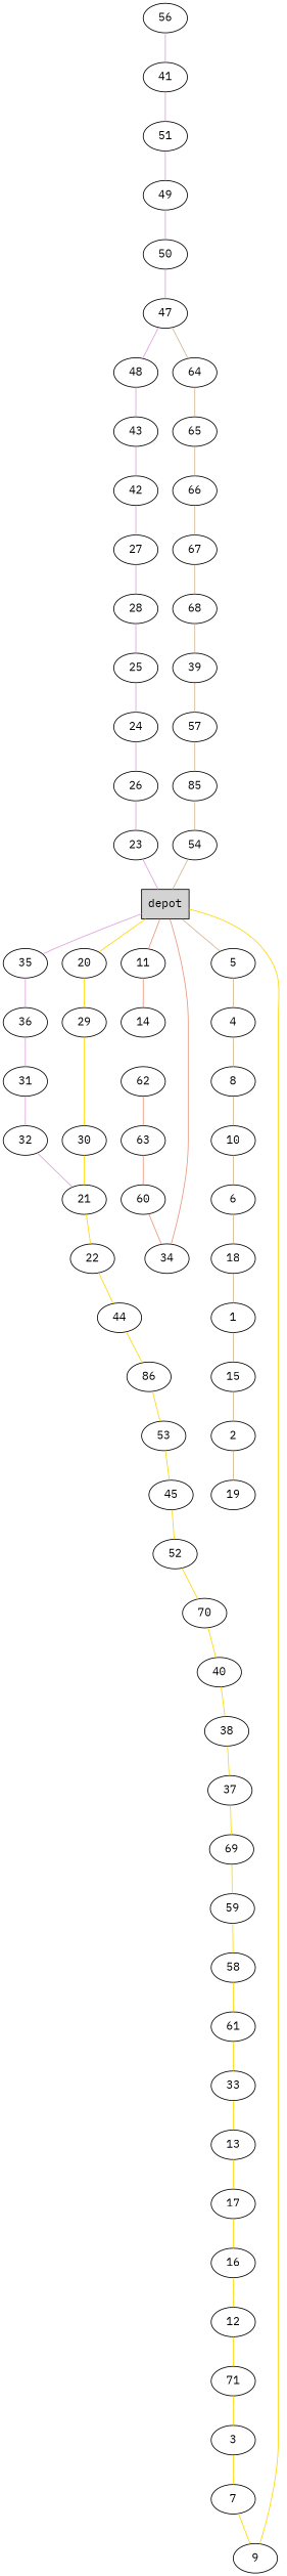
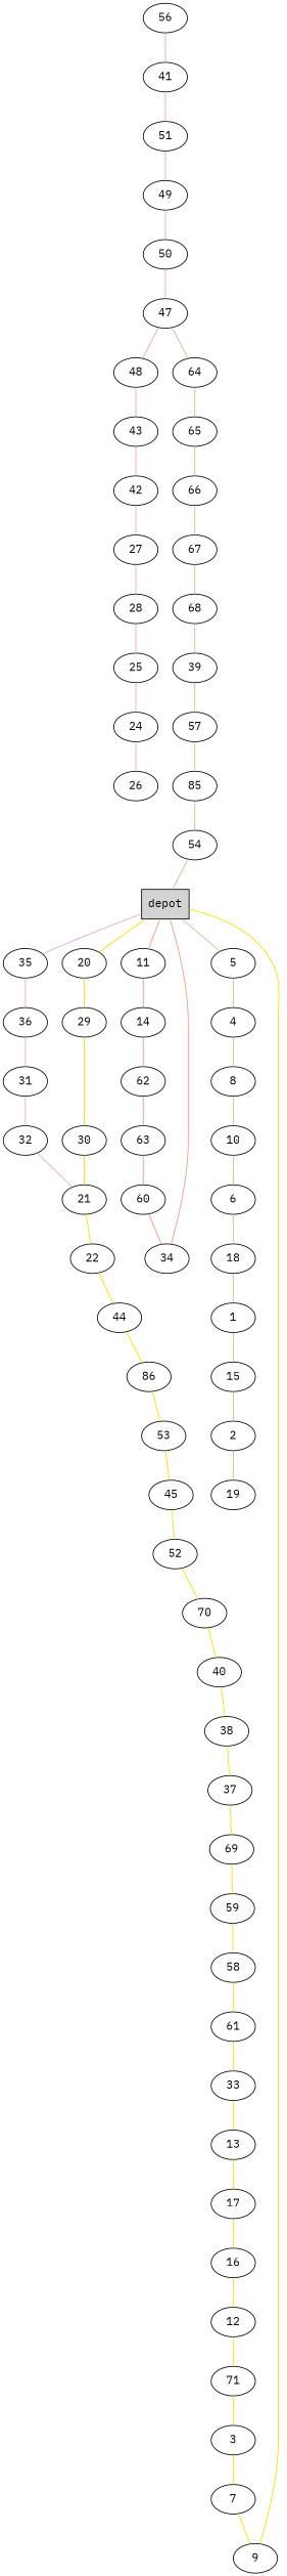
  graph {
    fontname="IBM Plex Mono"
    node [fontname="IBM Plex Mono" shape=ellipse]
    edge [color=gold fontname="IBM Plex Mono"]
    n1 [label=depot shape=box style=filled]
    11
    20
    35
    5
    14
    29
    36
    4
    62
    63
    60
    34
    30
    21
    22
    44
    n18 [label=86]
    53
    45
    52
    70
    40
    38
    37
    69
    59
    58
    61
    33
    13
    17
    16
    12
    71
    3
    7
    9
    31
    32
    56
    41
    51
    49
    50
    47
    48
    64
    43
    42
    27
    28
    25
    24
    26
-   23
    8
    10
    6
    18
    1
    15
    2
    19
    65
    66
    67
    68
    39
    57
    n71 [label=85]
    54
    n1 -- 11 [color=darksalmon]
    n1 -- 20
    n1 -- 35 [color=plum]
    n1 -- 5 [color=tan]
    11 -- 14 [color=darksalmon]
    20 -- 29
    35 -- 36 [color=plum]
    5 -- 4 [color=tan]
+   14 -- 62 [color=darksalmon]
    29 -- 30
    36 -- 31 [color=plum]
    4 -- 8 [color=tan]
    62 -- 63 [color=darksalmon]
    63 -- 60 [color=darksalmon]
    60 -- 34 [color=darksalmon]
    34 -- n1 [color=darksalmon]
    30 -- 21
    21 -- 22
    22 -- 44
    44 -- n18
    n18 -- 53
    53 -- 45
    45 -- 52
    52 -- 70
    70 -- 40
    40 -- 38
    38 -- 37
    37 -- 69
    69 -- 59
    59 -- 58
    58 -- 61
    61 -- 33
    33 -- 13
    13 -- 17
    17 -- 16
    16 -- 12
    12 -- 71
    71 -- 3
    3 -- 7
    7 -- 9
    9 -- n1
    31 -- 32 [color=plum]
    32 -- 21 [color=plum]
    56 -- 41 [color=plum]
    41 -- 51 [color=plum]
    51 -- 49 [color=plum]
    49 -- 50 [color=plum]
    50 -- 47 [color=plum]
    47 -- 48 [color=plum]
    47 -- 64 [color=tan]
    48 -- 43 [color=plum]
    64 -- 65 [color=tan]
    43 -- 42 [color=plum]
    42 -- 27 [color=plum]
    27 -- 28 [color=plum]
    28 -- 25 [color=plum]
    25 -- 24 [color=plum]
    24 -- 26 [color=plum]
-   26 -- 23 [color=plum]
-   23 -- n1 [color=plum]
    8 -- 10 [color=tan]
    10 -- 6 [color=tan]
    6 -- 18 [color=tan]
    18 -- 1 [color=tan]
    1 -- 15 [color=tan]
    15 -- 2 [color=tan]
    2 -- 19 [color=tan]
    65 -- 66 [color=tan]
    66 -- 67 [color=tan]
    67 -- 68 [color=tan]
    68 -- 39 [color=tan]
    39 -- 57 [color=tan]
    57 -- n71 [color=tan]
    n71 -- 54 [color=tan]
    54 -- n1 [color=tan]
  }
